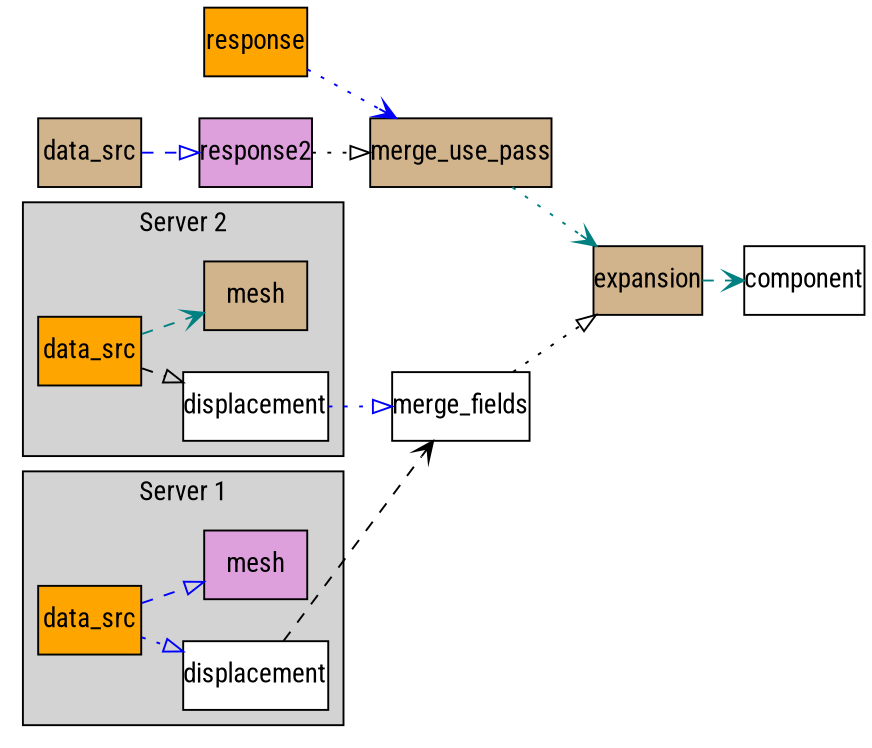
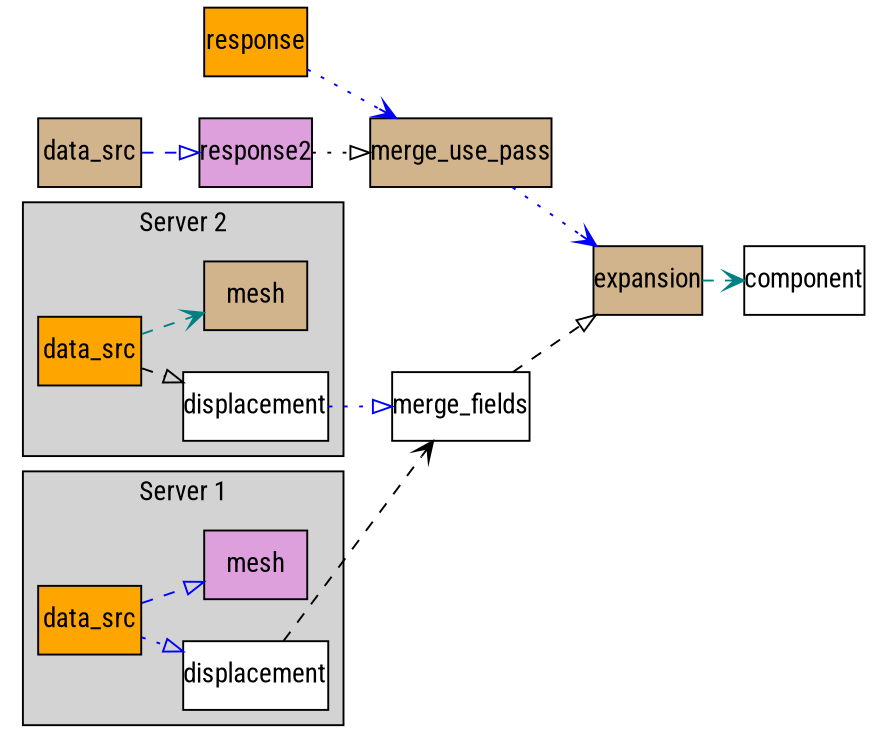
  digraph {
    fontname="Roboto Condensed"
    nodesep=0.3
    rankdir=LR
    ranksep=0.3
    splines=line
    node [fillcolor=white fontname="Roboto Condensed" margin=0 shape=box style=filled]
    edge [arrowhead=onormal color=blue fontname="Roboto Condensed" style=dashed]
    n1 [label=displacement]
    n2 [fillcolor=plum label=mesh]
    n3 [fillcolor=orange label=data_src]
    n4 [label=displacement]
    n5 [fillcolor=tan label=mesh]
    n6 [fillcolor=orange label=data_src]
    merge_fields
    expansion [fillcolor=tan]
    component
    response [fillcolor=orange]
    merge_use_pass [fillcolor=tan]
    n12 [fillcolor=tan label=data_src]
    response2 [fillcolor=plum]
    subgraph cluster_1 {
      fillcolor=lightgrey
      label="Server 1"
      style=filled
      n1
      n2
      n3
    }
    subgraph cluster_2 {
      fillcolor=lightgrey
      label="Server 2"
      style=filled
      n4
      n5
      n6
    }
    n1 -> merge_fields [arrowhead=vee color=black]
    n3 -> n1 [style=dotted]
    n3 -> n2
    n4 -> merge_fields [style=dotted]
    n6 -> n4 [color=black]
    n6 -> n5 [arrowhead=vee color=teal]
-   merge_fields -> expansion [color=black style=dotted]
+   merge_fields -> expansion [color=black]
    expansion -> component [arrowhead=vee color=teal]
    response -> merge_use_pass [arrowhead=vee style=dotted]
-   merge_use_pass -> expansion [arrowhead=vee color=teal style=dotted]
+   merge_use_pass -> expansion [arrowhead=vee style=dotted]
    n12 -> response2
    response2 -> merge_use_pass [color=black style=dotted]
  }
